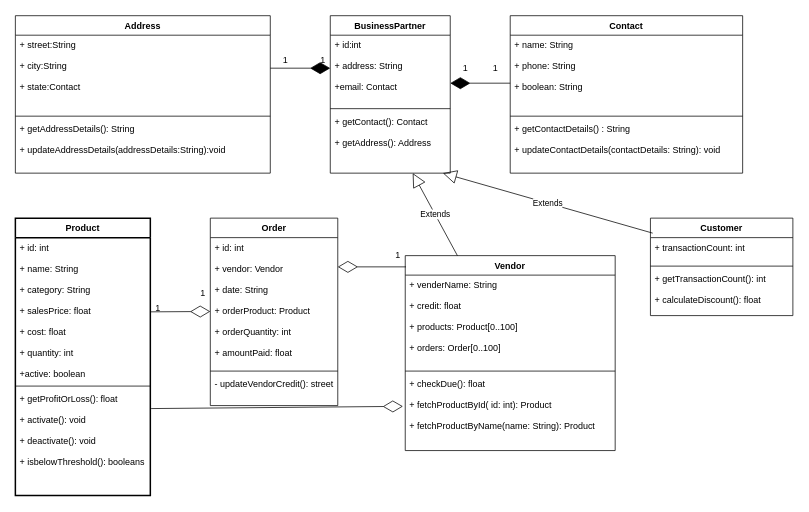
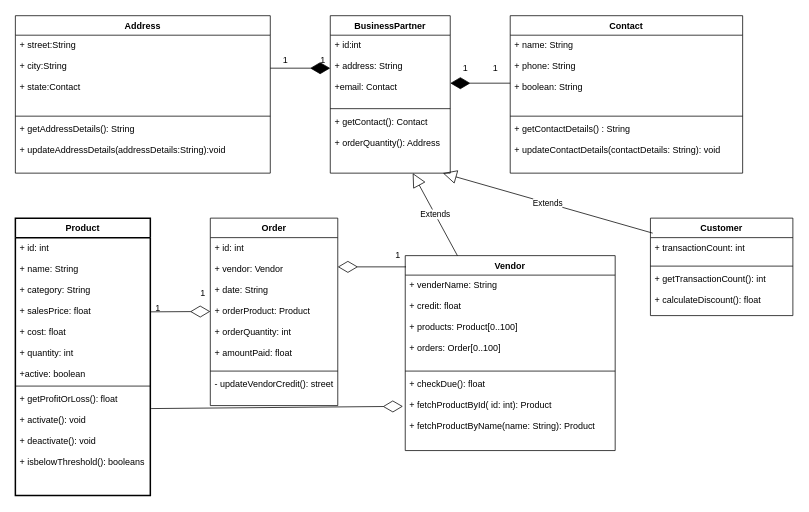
  <mxCell id="0" />
  <mxCell id="1" parent="0" />
  <mxCell id="2" value="" style="endArrow=diamondThin;endFill=1;endSize=24;html=1;" edge="1" parent="1"><mxGeometry width="160" relative="1" as="geometry"><mxPoint x="360" y="90" as="sourcePoint" /><mxPoint x="440" y="90" as="targetPoint" /></mxGeometry></mxCell>
  <mxCell id="3" value="Address" style="swimlane;fontStyle=1;align=center;verticalAlign=top;childLayout=stackLayout;horizontal=1;startSize=26;horizontalStack=0;resizeParent=1;resizeParentMax=0;resizeLast=0;collapsible=1;marginBottom=0;" vertex="1" parent="1"><mxGeometry x="20" y="20" width="340" height="210" as="geometry" /></mxCell>
  <mxCell id="4" value="+ street:String&#10;&#10;+ city:String&#10;&#10;+ state:Contact&#10;" style="text;strokeColor=none;fillColor=none;align=left;verticalAlign=top;spacingLeft=4;spacingRight=4;overflow=hidden;rotatable=0;points=[[0,0.5],[1,0.5]];portConstraint=eastwest;" vertex="1" parent="3"><mxGeometry y="26" width="340" height="104" as="geometry" /></mxCell>
  <mxCell id="5" value="" style="line;strokeWidth=1;fillColor=none;align=left;verticalAlign=middle;spacingTop=-1;spacingLeft=3;spacingRight=3;rotatable=0;labelPosition=right;points=[];portConstraint=eastwest;" vertex="1" parent="3"><mxGeometry y="130" width="340" height="8" as="geometry" /></mxCell>
  <mxCell id="6" value="+ getAddressDetails(): String&#10;&#10;+ updateAddressDetails(addressDetails:String):void&#10;" style="text;strokeColor=none;fillColor=none;align=left;verticalAlign=top;spacingLeft=4;spacingRight=4;overflow=hidden;rotatable=0;points=[[0,0.5],[1,0.5]];portConstraint=eastwest;" vertex="1" parent="3"><mxGeometry y="138" width="340" height="72" as="geometry" /></mxCell>
  <mxCell id="7" value="BusinessPartner" style="swimlane;fontStyle=1;align=center;verticalAlign=top;childLayout=stackLayout;horizontal=1;startSize=26;horizontalStack=0;resizeParent=1;resizeParentMax=0;resizeLast=0;collapsible=1;marginBottom=0;" vertex="1" parent="1"><mxGeometry x="440" y="20" width="160" height="210" as="geometry" /></mxCell>
  <mxCell id="8" value="+ id:int&#10;&#10;+ address: String&#10;&#10;+email: Contact&#10;" style="text;strokeColor=none;fillColor=none;align=left;verticalAlign=top;spacingLeft=4;spacingRight=4;overflow=hidden;rotatable=0;points=[[0,0.5],[1,0.5]];portConstraint=eastwest;" vertex="1" parent="7"><mxGeometry y="26" width="160" height="94" as="geometry" /></mxCell>
  <mxCell id="9" value="" style="line;strokeWidth=1;fillColor=none;align=left;verticalAlign=middle;spacingTop=-1;spacingLeft=3;spacingRight=3;rotatable=0;labelPosition=right;points=[];portConstraint=eastwest;" vertex="1" parent="7"><mxGeometry y="120" width="160" height="8" as="geometry" /></mxCell>
- <mxCell id="10" value="+ getContact(): Contact&#10;&#10;+ getAddress(): Address&#10;" style="text;strokeColor=none;fillColor=none;align=left;verticalAlign=top;spacingLeft=4;spacingRight=4;overflow=hidden;rotatable=0;points=[[0,0.5],[1,0.5]];portConstraint=eastwest;" vertex="1" parent="7"><mxGeometry y="128" width="160" height="82" as="geometry" /></mxCell>
+ <mxCell id="10" value="+ getContact(): Contact&#10;&#10;+ orderQuantity(): Address&#10;" style="text;strokeColor=none;fillColor=none;align=left;verticalAlign=top;spacingLeft=4;spacingRight=4;overflow=hidden;rotatable=0;points=[[0,0.5],[1,0.5]];portConstraint=eastwest;" vertex="1" parent="7"><mxGeometry y="128" width="160" height="82" as="geometry" /></mxCell>
  <mxCell id="11" value="Contact" style="swimlane;fontStyle=1;align=center;verticalAlign=top;childLayout=stackLayout;horizontal=1;startSize=26;horizontalStack=0;resizeParent=1;resizeParentMax=0;resizeLast=0;collapsible=1;marginBottom=0;" vertex="1" parent="1"><mxGeometry x="680" y="20" width="310" height="210" as="geometry" /></mxCell>
  <mxCell id="12" value="+ name: String&#10;&#10;+ phone: String&#10;&#10;+ boolean: String&#10;" style="text;strokeColor=none;fillColor=none;align=left;verticalAlign=top;spacingLeft=4;spacingRight=4;overflow=hidden;rotatable=0;points=[[0,0.5],[1,0.5]];portConstraint=eastwest;" vertex="1" parent="11"><mxGeometry y="26" width="310" height="104" as="geometry" /></mxCell>
  <mxCell id="13" value="" style="line;strokeWidth=1;fillColor=none;align=left;verticalAlign=middle;spacingTop=-1;spacingLeft=3;spacingRight=3;rotatable=0;labelPosition=right;points=[];portConstraint=eastwest;" vertex="1" parent="11"><mxGeometry y="130" width="310" height="8" as="geometry" /></mxCell>
  <mxCell id="14" value="+ getContactDetails() : String&#10;&#10;+ updateContactDetails(contactDetails: String): void&#10;" style="text;strokeColor=none;fillColor=none;align=left;verticalAlign=top;spacingLeft=4;spacingRight=4;overflow=hidden;rotatable=0;points=[[0,0.5],[1,0.5]];portConstraint=eastwest;" vertex="1" parent="11"><mxGeometry y="138" width="310" height="72" as="geometry" /></mxCell>
  <mxCell id="15" value="Product" style="swimlane;fontStyle=1;align=center;verticalAlign=top;childLayout=stackLayout;horizontal=1;startSize=26;horizontalStack=0;resizeParent=1;resizeParentMax=0;resizeLast=0;collapsible=1;marginBottom=0;rounded=0;labelBackgroundColor=#FFFFFF;sketch=0;fillWeight=-1;hachureGap=8;fillStyle=cross-hatch;strokeWidth=2;html=0;fillColor=#FFFFFF;swimlaneLine=1;glass=0;" vertex="1" parent="1"><mxGeometry x="20" y="290" width="180" height="370" as="geometry" /></mxCell>
  <mxCell id="16" value="+ id: int&#10;&#10;+ name: String&#10;&#10;+ category: String&#10;&#10;+ salesPrice: float&#10;&#10;+ cost: float&#10;&#10;+ quantity: int&#10;&#10;+active: boolean&#10;&#10;" style="text;strokeColor=none;fillColor=none;align=left;verticalAlign=top;spacingLeft=4;spacingRight=4;overflow=hidden;rotatable=0;points=[[0,0.5],[1,0.5]];portConstraint=eastwest;" vertex="1" parent="15"><mxGeometry y="26" width="180" height="194" as="geometry" /></mxCell>
  <mxCell id="17" value="" style="line;strokeWidth=1;fillColor=none;align=left;verticalAlign=middle;spacingTop=-1;spacingLeft=3;spacingRight=3;rotatable=0;labelPosition=right;points=[];portConstraint=eastwest;" vertex="1" parent="15"><mxGeometry y="220" width="180" height="8" as="geometry" /></mxCell>
  <mxCell id="18" value="+ getProfitOrLoss(): float&#10;&#10;+ activate(): void&#10;&#10;+ deactivate(): void&#10;&#10;+ isbelowThreshold(): booleans&#10;" style="text;strokeColor=none;fillColor=none;align=left;verticalAlign=top;spacingLeft=4;spacingRight=4;overflow=hidden;rotatable=0;points=[[0,0.5],[1,0.5]];portConstraint=eastwest;" vertex="1" parent="15"><mxGeometry y="228" width="180" height="142" as="geometry" /></mxCell>
  <mxCell id="19" value="Order" style="swimlane;fontStyle=1;align=center;verticalAlign=top;childLayout=stackLayout;horizontal=1;startSize=26;horizontalStack=0;resizeParent=1;resizeParentMax=0;resizeLast=0;collapsible=1;marginBottom=0;glass=0;" vertex="1" parent="1"><mxGeometry x="280" y="290" width="170" height="250" as="geometry" /></mxCell>
  <mxCell id="20" value="+ id: int&#10;&#10;+ vendor: Vendor&#10;&#10;+ date: String&#10;&#10;+ orderProduct: Product&#10;&#10;+ orderQuantity: int&#10;&#10;+ amountPaid: float&#10;&#10;&#10;" style="text;strokeColor=none;fillColor=none;align=left;verticalAlign=top;spacingLeft=4;spacingRight=4;overflow=hidden;rotatable=0;points=[[0,0.5],[1,0.5]];portConstraint=eastwest;" vertex="1" parent="19"><mxGeometry y="26" width="170" height="174" as="geometry" /></mxCell>
  <mxCell id="21" value="" style="line;strokeWidth=1;fillColor=none;align=left;verticalAlign=middle;spacingTop=-1;spacingLeft=3;spacingRight=3;rotatable=0;labelPosition=right;points=[];portConstraint=eastwest;" vertex="1" parent="19"><mxGeometry y="200" width="170" height="8" as="geometry" /></mxCell>
  <mxCell id="22" value="- updateVendorCredit(): street" style="text;strokeColor=none;fillColor=none;align=left;verticalAlign=top;spacingLeft=4;spacingRight=4;overflow=hidden;rotatable=0;points=[[0,0.5],[1,0.5]];portConstraint=eastwest;" vertex="1" parent="19"><mxGeometry y="208" width="170" height="42" as="geometry" /></mxCell>
  <mxCell id="23" value="" style="endArrow=diamondThin;endFill=1;endSize=24;html=1;" edge="1" parent="1"><mxGeometry width="160" relative="1" as="geometry"><mxPoint x="680" y="110" as="sourcePoint" /><mxPoint x="600" y="110" as="targetPoint" /></mxGeometry></mxCell>
  <mxCell id="24" value="Vendor" style="swimlane;fontStyle=1;align=center;verticalAlign=top;childLayout=stackLayout;horizontal=1;startSize=26;horizontalStack=0;resizeParent=1;resizeParentMax=0;resizeLast=0;collapsible=1;marginBottom=0;glass=0;" vertex="1" parent="1"><mxGeometry x="540" y="340" width="280" height="260" as="geometry" /></mxCell>
  <mxCell id="25" value="+ venderName: String&#10;&#10;+ credit: float&#10;&#10;+ products: Product[0..100]&#10;&#10;+ orders: Order[0..100]&#10;" style="text;strokeColor=none;fillColor=none;align=left;verticalAlign=top;spacingLeft=4;spacingRight=4;overflow=hidden;rotatable=0;points=[[0,0.5],[1,0.5]];portConstraint=eastwest;" vertex="1" parent="24"><mxGeometry y="26" width="280" height="124" as="geometry" /></mxCell>
  <mxCell id="26" value="" style="line;strokeWidth=1;fillColor=none;align=left;verticalAlign=middle;spacingTop=-1;spacingLeft=3;spacingRight=3;rotatable=0;labelPosition=right;points=[];portConstraint=eastwest;" vertex="1" parent="24"><mxGeometry y="150" width="280" height="8" as="geometry" /></mxCell>
  <mxCell id="27" value="+ checkDue(): float&#10;&#10;+ fetchProductById( id: int): Product&#10;&#10;+ fetchProductByName(name: String): Product&#10;" style="text;strokeColor=none;fillColor=none;align=left;verticalAlign=top;spacingLeft=4;spacingRight=4;overflow=hidden;rotatable=0;points=[[0,0.5],[1,0.5]];portConstraint=eastwest;" vertex="1" parent="24"><mxGeometry y="158" width="280" height="102" as="geometry" /></mxCell>
  <mxCell id="28" value="Customer" style="swimlane;fontStyle=1;align=center;verticalAlign=top;childLayout=stackLayout;horizontal=1;startSize=26;horizontalStack=0;resizeParent=1;resizeParentMax=0;resizeLast=0;collapsible=1;marginBottom=0;glass=0;" vertex="1" parent="1"><mxGeometry x="867" y="290" width="190" height="130" as="geometry" /></mxCell>
  <mxCell id="29" value="+ transactionCount: int" style="text;strokeColor=none;fillColor=none;align=left;verticalAlign=top;spacingLeft=4;spacingRight=4;overflow=hidden;rotatable=0;points=[[0,0.5],[1,0.5]];portConstraint=eastwest;" vertex="1" parent="28"><mxGeometry y="26" width="190" height="34" as="geometry" /></mxCell>
  <mxCell id="30" value="" style="line;strokeWidth=1;fillColor=none;align=left;verticalAlign=middle;spacingTop=-1;spacingLeft=3;spacingRight=3;rotatable=0;labelPosition=right;points=[];portConstraint=eastwest;" vertex="1" parent="28"><mxGeometry y="60" width="190" height="8" as="geometry" /></mxCell>
  <mxCell id="31" value="+ getTransactionCount(): int&#10;&#10;+ calculateDiscount(): float&#10;" style="text;strokeColor=none;fillColor=none;align=left;verticalAlign=top;spacingLeft=4;spacingRight=4;overflow=hidden;rotatable=0;points=[[0,0.5],[1,0.5]];portConstraint=eastwest;" vertex="1" parent="28"><mxGeometry y="68" width="190" height="62" as="geometry" /></mxCell>
  <mxCell id="32" value="1" style="text;html=1;align=center;verticalAlign=middle;resizable=0;points=[];autosize=1;strokeColor=none;" vertex="1" parent="1"><mxGeometry x="370" y="70" width="20" height="20" as="geometry" /></mxCell>
  <mxCell id="33" value="1" style="text;html=1;align=center;verticalAlign=middle;resizable=0;points=[];autosize=1;strokeColor=none;" vertex="1" parent="1"><mxGeometry x="420" y="70" width="20" height="20" as="geometry" /></mxCell>
  <mxCell id="34" value="1" style="text;html=1;align=center;verticalAlign=middle;resizable=0;points=[];autosize=1;strokeColor=none;" vertex="1" parent="1"><mxGeometry x="610" y="80" width="20" height="20" as="geometry" /></mxCell>
  <mxCell id="35" value="1" style="text;html=1;align=center;verticalAlign=middle;resizable=0;points=[];autosize=1;strokeColor=none;" vertex="1" parent="1"><mxGeometry x="650" y="80" width="20" height="20" as="geometry" /></mxCell>
  <mxCell id="36" value="" style="endArrow=diamondThin;endFill=0;endSize=24;html=1;" edge="1" parent="1"><mxGeometry width="160" relative="1" as="geometry"><mxPoint x="200" y="415" as="sourcePoint" /><mxPoint x="280" y="414.5" as="targetPoint" /></mxGeometry></mxCell>
  <mxCell id="37" value="" style="endArrow=diamondThin;endFill=0;endSize=24;html=1;" edge="1" parent="1"><mxGeometry width="160" relative="1" as="geometry"><mxPoint x="541" y="355" as="sourcePoint" /><mxPoint x="450" y="355" as="targetPoint" /></mxGeometry></mxCell>
  <mxCell id="38" value="1" style="text;html=1;align=center;verticalAlign=middle;resizable=0;points=[];autosize=1;strokeColor=none;" vertex="1" parent="1"><mxGeometry x="200" y="400" width="20" height="20" as="geometry" /></mxCell>
  <mxCell id="39" value="1" style="text;html=1;align=center;verticalAlign=middle;resizable=0;points=[];autosize=1;strokeColor=none;" vertex="1" parent="1"><mxGeometry x="260" y="380" width="20" height="20" as="geometry" /></mxCell>
  <mxCell id="40" value="1" style="text;html=1;align=center;verticalAlign=middle;resizable=0;points=[];autosize=1;strokeColor=none;" vertex="1" parent="1"><mxGeometry x="520" y="330" width="20" height="20" as="geometry" /></mxCell>
  <mxCell id="41" value="" style="endArrow=diamondThin;endFill=0;endSize=24;html=1;entryX=-0.011;entryY=0.422;entryDx=0;entryDy=0;entryPerimeter=0;exitX=1.006;exitY=0.183;exitDx=0;exitDy=0;exitPerimeter=0;" edge="1" parent="1" source="18" target="27"><mxGeometry width="160" relative="1" as="geometry"><mxPoint x="210" y="549" as="sourcePoint" /><mxPoint x="340" y="559.5" as="targetPoint" /></mxGeometry></mxCell>
  <mxCell id="42" value="Extends" style="endArrow=block;endSize=16;endFill=0;html=1;" edge="1" parent="1" source="24"><mxGeometry width="160" relative="1" as="geometry"><mxPoint x="640" y="289" as="sourcePoint" /><mxPoint x="550" y="230" as="targetPoint" /><Array as="points"><mxPoint x="550" y="230" /></Array></mxGeometry></mxCell>
  <mxCell id="43" value="Extends" style="endArrow=block;endSize=16;endFill=0;html=1;" edge="1" parent="1"><mxGeometry width="160" relative="1" as="geometry"><mxPoint x="870" y="310" as="sourcePoint" /><mxPoint x="590.207" y="230" as="targetPoint" /><Array as="points"><mxPoint x="590.207" y="230" /></Array></mxGeometry></mxCell>
